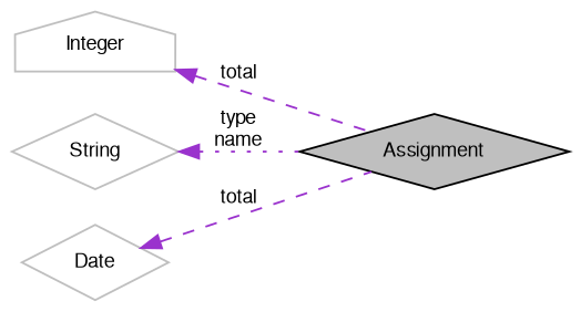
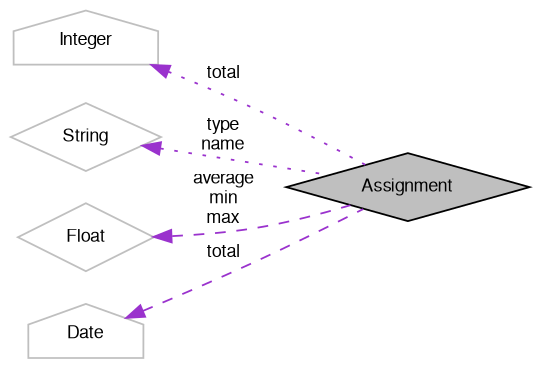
  digraph {
    rankdir=LR
    node [color=grey75 fontname=FreeSans fontsize=10 shape=diamond]
    edge [color=darkorchid3 dir=back fontname=FreeSans fontsize=10 labelfontname=FreeSans labelfontsize=10 style=dotted]
    n1 [color=black fillcolor=grey75 fontcolor=black height=0.2 label=Assignment style=filled width=0.4]
    n2 [height=0.2 label=Integer shape=house width=0.4]
    n3 [height=0.2 label=String width=0.4]
-   n5 [height=0.2 label=Date width=0.4]
-   n2 -> n1 [label=total style=dashed]
+   n4 [height=0.2 label=Float width=0.4]
+   n5 [height=0.2 label=Date shape=house width=0.4]
+   n2 -> n1 [label=total]
    n3 -> n1 [label="type\nname"]
+   n4 -> n1 [label="average\nmin\nmax" style=dashed]
    n5 -> n1 [label=total style=dashed]
  }
